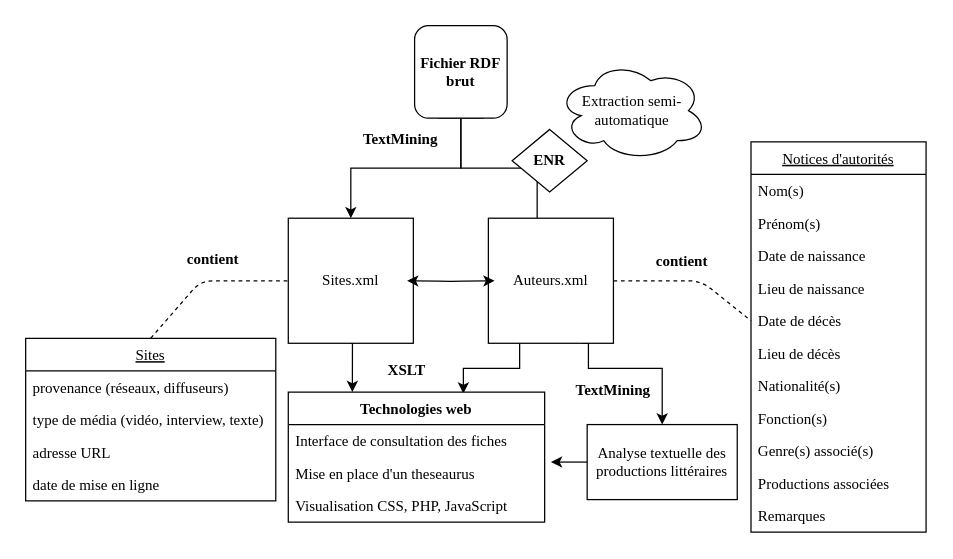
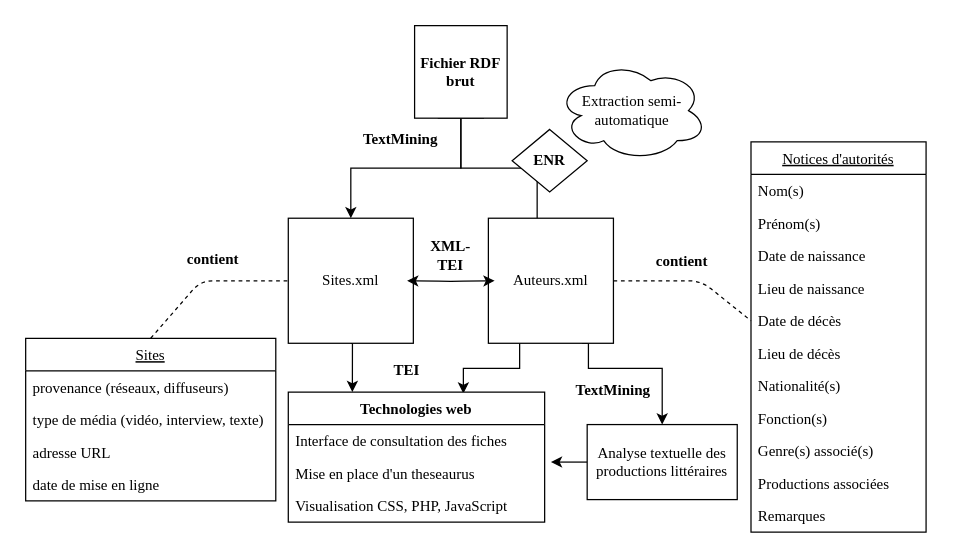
  <mxCell id="0" />
  <mxCell id="1" parent="0" />
  <mxCell id="2" style="edgeStyle=orthogonalEdgeStyle;rounded=0;orthogonalLoop=1;jettySize=auto;html=1;exitX=0.75;exitY=1;exitDx=0;exitDy=0;entryX=0.39;entryY=0.02;entryDx=0;entryDy=0;entryPerimeter=0;fontFamily=Times New Roman;endArrow=none;" parent="1" source="4" target="9" edge="1"><mxGeometry relative="1" as="geometry"><Array as="points"><mxPoint x="368" y="94" /><mxPoint x="368" y="134" /><mxPoint x="429" y="134" /></Array></mxGeometry></mxCell>
  <mxCell id="3" style="edgeStyle=orthogonalEdgeStyle;rounded=0;orthogonalLoop=1;jettySize=auto;html=1;exitX=0.25;exitY=1;exitDx=0;exitDy=0;entryX=0.5;entryY=0;entryDx=0;entryDy=0;fontFamily=Times New Roman;" parent="1" source="4" target="6" edge="1"><mxGeometry relative="1" as="geometry"><Array as="points"><mxPoint x="368" y="94" /><mxPoint x="368" y="134" /><mxPoint x="280" y="134" /></Array></mxGeometry></mxCell>
- <mxCell id="4" value="&lt;b&gt;Fichier RDF brut&lt;/b&gt;" style="whiteSpace=wrap;html=1;aspect=fixed;fontFamily=Times New Roman;rounded=1;" parent="1" vertex="1"><mxGeometry x="331" y="20" width="74" height="74" as="geometry" /></mxCell>
+ <mxCell id="4" value="&lt;b&gt;Fichier RDF brut&lt;/b&gt;" style="whiteSpace=wrap;html=1;aspect=fixed;fontFamily=Times New Roman;" parent="1" vertex="1"><mxGeometry x="331" y="20" width="74" height="74" as="geometry" /></mxCell>
  <mxCell id="5" style="edgeStyle=orthogonalEdgeStyle;rounded=0;orthogonalLoop=1;jettySize=auto;html=1;exitX=0.5;exitY=1;exitDx=0;exitDy=0;entryX=0.25;entryY=0;entryDx=0;entryDy=0;fontFamily=Times New Roman;" parent="1" source="6" target="10" edge="1"><mxGeometry relative="1" as="geometry" /></mxCell>
  <mxCell id="6" value="Sites.xml" style="whiteSpace=wrap;html=1;aspect=fixed;fontFamily=Times New Roman;" parent="1" vertex="1"><mxGeometry x="230" y="174" width="100" height="100" as="geometry" /></mxCell>
  <mxCell id="7" style="edgeStyle=orthogonalEdgeStyle;rounded=0;orthogonalLoop=1;jettySize=auto;html=1;exitX=0.75;exitY=1;exitDx=0;exitDy=0;entryX=0.5;entryY=0;entryDx=0;entryDy=0;fontFamily=Times New Roman;" parent="1" source="9" target="40" edge="1"><mxGeometry relative="1" as="geometry"><Array as="points"><mxPoint x="470" y="274" /><mxPoint x="470" y="294" /><mxPoint x="529" y="294" /></Array></mxGeometry></mxCell>
  <mxCell id="8" style="edgeStyle=orthogonalEdgeStyle;rounded=0;orthogonalLoop=1;jettySize=auto;html=1;exitX=0.25;exitY=1;exitDx=0;exitDy=0;entryX=0.683;entryY=0.012;entryDx=0;entryDy=0;entryPerimeter=0;fontFamily=Times New Roman;" parent="1" source="9" target="10" edge="1"><mxGeometry relative="1" as="geometry"><Array as="points"><mxPoint x="415" y="294" /><mxPoint x="370" y="294" /></Array></mxGeometry></mxCell>
  <mxCell id="9" value="Auteurs.xml" style="whiteSpace=wrap;html=1;aspect=fixed;fontFamily=Times New Roman;" parent="1" vertex="1"><mxGeometry x="390" y="174" width="100" height="100" as="geometry" /></mxCell>
  <mxCell id="10" value="Technologies web" style="swimlane;fontStyle=1;align=center;verticalAlign=top;childLayout=stackLayout;horizontal=1;startSize=26;horizontalStack=0;resizeParent=1;resizeParentMax=0;resizeLast=0;collapsible=1;marginBottom=0;fontFamily=Times New Roman;" parent="1" vertex="1"><mxGeometry x="230" y="313" width="205" height="104" as="geometry" /></mxCell>
  <mxCell id="11" value="Interface de consultation des fiches" style="text;strokeColor=none;fillColor=none;align=left;verticalAlign=top;spacingLeft=4;spacingRight=4;overflow=hidden;rotatable=0;points=[[0,0.5],[1,0.5]];portConstraint=eastwest;fontFamily=Times New Roman;" parent="10" vertex="1"><mxGeometry y="26" width="205" height="26" as="geometry" /></mxCell>
  <mxCell id="12" value="Mise en place d'un theseaurus" style="text;strokeColor=none;fillColor=none;align=left;verticalAlign=top;spacingLeft=4;spacingRight=4;overflow=hidden;rotatable=0;points=[[0,0.5],[1,0.5]];portConstraint=eastwest;fontFamily=Times New Roman;fontStyle=0" parent="10" vertex="1"><mxGeometry y="52" width="205" height="26" as="geometry" /></mxCell>
  <mxCell id="13" value="Visualisation CSS, PHP, JavaScript" style="text;strokeColor=none;fillColor=none;align=left;verticalAlign=top;spacingLeft=4;spacingRight=4;overflow=hidden;rotatable=0;points=[[0,0.5],[1,0.5]];portConstraint=eastwest;fontFamily=Times New Roman;" parent="10" vertex="1"><mxGeometry y="78" width="205" height="26" as="geometry" /></mxCell>
+ <mxCell id="14" value="&lt;b&gt;XML-TEI&lt;/b&gt;" style="text;html=1;strokeColor=none;fillColor=none;align=center;verticalAlign=middle;whiteSpace=wrap;rounded=0;fontFamily=Times New Roman;" parent="1" vertex="1"><mxGeometry x="340" y="194" width="40" height="20" as="geometry" /></mxCell>
  <mxCell id="15" value="" style="endArrow=classic;startArrow=classic;html=1;fontFamily=Times New Roman;" parent="1" edge="1"><mxGeometry width="50" height="50" relative="1" as="geometry"><mxPoint x="325" y="224" as="sourcePoint" /><mxPoint x="395" y="224" as="targetPoint" /><Array as="points"><mxPoint x="360" y="224.5" /></Array></mxGeometry></mxCell>
  <mxCell id="16" value="Notices d'autorités" style="swimlane;fontStyle=4;childLayout=stackLayout;horizontal=1;startSize=26;fillColor=none;horizontalStack=0;resizeParent=1;resizeParentMax=0;resizeLast=0;collapsible=1;marginBottom=0;fontFamily=Times New Roman;" parent="1" vertex="1"><mxGeometry x="600" y="113" width="140" height="312" as="geometry" /></mxCell>
  <mxCell id="17" value="Nom(s)" style="text;strokeColor=none;fillColor=none;align=left;verticalAlign=top;spacingLeft=4;spacingRight=4;overflow=hidden;rotatable=0;points=[[0,0.5],[1,0.5]];portConstraint=eastwest;fontFamily=Times New Roman;" parent="16" vertex="1"><mxGeometry y="26" width="140" height="26" as="geometry" /></mxCell>
  <mxCell id="18" value="Prénom(s)" style="text;strokeColor=none;fillColor=none;align=left;verticalAlign=top;spacingLeft=4;spacingRight=4;overflow=hidden;rotatable=0;points=[[0,0.5],[1,0.5]];portConstraint=eastwest;fontFamily=Times New Roman;" parent="16" vertex="1"><mxGeometry y="52" width="140" height="26" as="geometry" /></mxCell>
  <mxCell id="19" value="Date de naissance" style="text;strokeColor=none;fillColor=none;align=left;verticalAlign=top;spacingLeft=4;spacingRight=4;overflow=hidden;rotatable=0;points=[[0,0.5],[1,0.5]];portConstraint=eastwest;fontFamily=Times New Roman;" parent="16" vertex="1"><mxGeometry y="78" width="140" height="26" as="geometry" /></mxCell>
  <mxCell id="20" value="Lieu de naissance" style="text;strokeColor=none;fillColor=none;align=left;verticalAlign=top;spacingLeft=4;spacingRight=4;overflow=hidden;rotatable=0;points=[[0,0.5],[1,0.5]];portConstraint=eastwest;fontFamily=Times New Roman;" parent="16" vertex="1"><mxGeometry y="104" width="140" height="26" as="geometry" /></mxCell>
  <mxCell id="21" value="Date de décès" style="text;strokeColor=none;fillColor=none;align=left;verticalAlign=top;spacingLeft=4;spacingRight=4;overflow=hidden;rotatable=0;points=[[0,0.5],[1,0.5]];portConstraint=eastwest;fontFamily=Times New Roman;" parent="16" vertex="1"><mxGeometry y="130" width="140" height="26" as="geometry" /></mxCell>
  <mxCell id="22" value="Lieu de décès" style="text;strokeColor=none;fillColor=none;align=left;verticalAlign=top;spacingLeft=4;spacingRight=4;overflow=hidden;rotatable=0;points=[[0,0.5],[1,0.5]];portConstraint=eastwest;fontFamily=Times New Roman;" parent="16" vertex="1"><mxGeometry y="156" width="140" height="26" as="geometry" /></mxCell>
  <mxCell id="23" value="Nationalité(s)" style="text;strokeColor=none;fillColor=none;align=left;verticalAlign=top;spacingLeft=4;spacingRight=4;overflow=hidden;rotatable=0;points=[[0,0.5],[1,0.5]];portConstraint=eastwest;fontFamily=Times New Roman;" parent="16" vertex="1"><mxGeometry y="182" width="140" height="26" as="geometry" /></mxCell>
  <mxCell id="24" value="Fonction(s) " style="text;strokeColor=none;fillColor=none;align=left;verticalAlign=top;spacingLeft=4;spacingRight=4;overflow=hidden;rotatable=0;points=[[0,0.5],[1,0.5]];portConstraint=eastwest;fontFamily=Times New Roman;" parent="16" vertex="1"><mxGeometry y="208" width="140" height="26" as="geometry" /></mxCell>
  <mxCell id="25" value="Genre(s) associé(s)" style="text;strokeColor=none;fillColor=none;align=left;verticalAlign=top;spacingLeft=4;spacingRight=4;overflow=hidden;rotatable=0;points=[[0,0.5],[1,0.5]];portConstraint=eastwest;fontFamily=Times New Roman;" parent="16" vertex="1"><mxGeometry y="234" width="140" height="26" as="geometry" /></mxCell>
  <mxCell id="26" value="Productions associées" style="text;strokeColor=none;fillColor=none;align=left;verticalAlign=top;spacingLeft=4;spacingRight=4;overflow=hidden;rotatable=0;points=[[0,0.5],[1,0.5]];portConstraint=eastwest;fontFamily=Times New Roman;" parent="16" vertex="1"><mxGeometry y="260" width="140" height="26" as="geometry" /></mxCell>
  <mxCell id="27" value="Remarques" style="text;strokeColor=none;fillColor=none;align=left;verticalAlign=top;spacingLeft=4;spacingRight=4;overflow=hidden;rotatable=0;points=[[0,0.5],[1,0.5]];portConstraint=eastwest;fontFamily=Times New Roman;" parent="16" vertex="1"><mxGeometry y="286" width="140" height="26" as="geometry" /></mxCell>
  <mxCell id="28" value="Sites" style="swimlane;fontStyle=4;childLayout=stackLayout;horizontal=1;startSize=26;fillColor=none;horizontalStack=0;resizeParent=1;resizeParentMax=0;resizeLast=0;collapsible=1;marginBottom=0;fontFamily=Times New Roman;" parent="1" vertex="1"><mxGeometry x="20" y="270" width="200" height="130" as="geometry" /></mxCell>
  <mxCell id="29" value="provenance (réseaux, diffuseurs)" style="text;strokeColor=none;fillColor=none;align=left;verticalAlign=top;spacingLeft=4;spacingRight=4;overflow=hidden;rotatable=0;points=[[0,0.5],[1,0.5]];portConstraint=eastwest;fontFamily=Times New Roman;" parent="28" vertex="1"><mxGeometry y="26" width="200" height="26" as="geometry" /></mxCell>
  <mxCell id="30" value="type de média (vidéo, interview, texte)" style="text;strokeColor=none;fillColor=none;align=left;verticalAlign=top;spacingLeft=4;spacingRight=4;overflow=hidden;rotatable=0;points=[[0,0.5],[1,0.5]];portConstraint=eastwest;fontFamily=Times New Roman;" parent="28" vertex="1"><mxGeometry y="52" width="200" height="26" as="geometry" /></mxCell>
  <mxCell id="31" value="adresse URL" style="text;strokeColor=none;fillColor=none;align=left;verticalAlign=top;spacingLeft=4;spacingRight=4;overflow=hidden;rotatable=0;points=[[0,0.5],[1,0.5]];portConstraint=eastwest;fontFamily=Times New Roman;" parent="28" vertex="1"><mxGeometry y="78" width="200" height="26" as="geometry" /></mxCell>
  <mxCell id="32" value="date de mise en ligne" style="text;strokeColor=none;fillColor=none;align=left;verticalAlign=top;spacingLeft=4;spacingRight=4;overflow=hidden;rotatable=0;points=[[0,0.5],[1,0.5]];portConstraint=eastwest;fontFamily=Times New Roman;" parent="28" vertex="1"><mxGeometry y="104" width="200" height="26" as="geometry" /></mxCell>
  <mxCell id="33" value="&lt;b&gt;ENR&lt;/b&gt;" style="rhombus;whiteSpace=wrap;html=1;fontFamily=Times New Roman;" parent="1" vertex="1"><mxGeometry x="409" y="103" width="60" height="50" as="geometry" /></mxCell>
  <mxCell id="34" value="&lt;div&gt;&lt;b&gt;contient&lt;/b&gt;&lt;/div&gt;" style="text;html=1;strokeColor=none;fillColor=none;align=center;verticalAlign=middle;whiteSpace=wrap;rounded=0;fontFamily=Times New Roman;" parent="1" vertex="1"><mxGeometry x="150" y="197" width="40" height="20" as="geometry" /></mxCell>
  <mxCell id="35" value="&lt;div&gt;&lt;b&gt;contient&lt;/b&gt;&lt;/div&gt;" style="text;html=1;strokeColor=none;fillColor=none;align=center;verticalAlign=middle;whiteSpace=wrap;rounded=0;fontFamily=Times New Roman;" parent="1" vertex="1"><mxGeometry x="525" y="199" width="40" height="20" as="geometry" /></mxCell>
- <mxCell id="36" value="&lt;b&gt;XSLT&lt;/b&gt;" style="text;html=1;strokeColor=none;fillColor=none;align=center;verticalAlign=middle;whiteSpace=wrap;rounded=0;fontFamily=Times New Roman;" parent="1" vertex="1"><mxGeometry x="300" y="286" width="50" height="20" as="geometry" /></mxCell>
+ <mxCell id="36" value="&lt;b&gt;TEI&lt;/b&gt;" style="text;html=1;strokeColor=none;fillColor=none;align=center;verticalAlign=middle;whiteSpace=wrap;rounded=0;fontFamily=Times New Roman;" parent="1" vertex="1"><mxGeometry x="300" y="286" width="50" height="20" as="geometry" /></mxCell>
  <mxCell id="37" value="&lt;b&gt;TextMining&lt;/b&gt;" style="text;html=1;strokeColor=none;fillColor=none;align=center;verticalAlign=middle;whiteSpace=wrap;rounded=0;fontFamily=Times New Roman;" parent="1" vertex="1"><mxGeometry x="300" y="101" width="40" height="20" as="geometry" /></mxCell>
  <mxCell id="38" value="Extraction semi-automatique" style="ellipse;shape=cloud;whiteSpace=wrap;html=1;fontFamily=Times New Roman;" parent="1" vertex="1"><mxGeometry x="445" y="48" width="120" height="80" as="geometry" /></mxCell>
  <mxCell id="39" style="edgeStyle=orthogonalEdgeStyle;rounded=0;orthogonalLoop=1;jettySize=auto;html=1;exitX=0;exitY=0.5;exitDx=0;exitDy=0;fontFamily=Times New Roman;" parent="1" source="40" edge="1"><mxGeometry relative="1" as="geometry"><mxPoint x="440" y="369" as="targetPoint" /></mxGeometry></mxCell>
  <mxCell id="40" value="&lt;div&gt;Analyse textuelle des productions littéraires&lt;/div&gt;" style="rounded=0;whiteSpace=wrap;html=1;fontFamily=Times New Roman;" parent="1" vertex="1"><mxGeometry x="469" y="339" width="120" height="60" as="geometry" /></mxCell>
  <mxCell id="41" value="&lt;b&gt;TextMining&lt;/b&gt;" style="text;html=1;strokeColor=none;fillColor=none;align=center;verticalAlign=middle;whiteSpace=wrap;rounded=0;fontFamily=Times New Roman;" parent="1" vertex="1"><mxGeometry x="470" y="302" width="40" height="20" as="geometry" /></mxCell>
  <mxCell id="42" value="" style="endArrow=none;dashed=1;html=1;entryX=0;entryY=0.5;entryDx=0;entryDy=0;exitX=0.5;exitY=0;exitDx=0;exitDy=0;" edge="1" parent="1" source="28" target="6"><mxGeometry width="50" height="50" relative="1" as="geometry"><mxPoint x="20" y="500" as="sourcePoint" /><mxPoint x="70" y="450" as="targetPoint" /><Array as="points"><mxPoint x="160" y="224" /></Array></mxGeometry></mxCell>
  <mxCell id="43" value="" style="endArrow=none;dashed=1;html=1;entryX=0;entryY=0.5;entryDx=0;entryDy=0;exitX=1;exitY=0.5;exitDx=0;exitDy=0;" edge="1" parent="1" source="9" target="21"><mxGeometry width="50" height="50" relative="1" as="geometry"><mxPoint x="130" y="500" as="sourcePoint" /><mxPoint x="180" y="450" as="targetPoint" /><Array as="points"><mxPoint x="560" y="224" /></Array></mxGeometry></mxCell>
